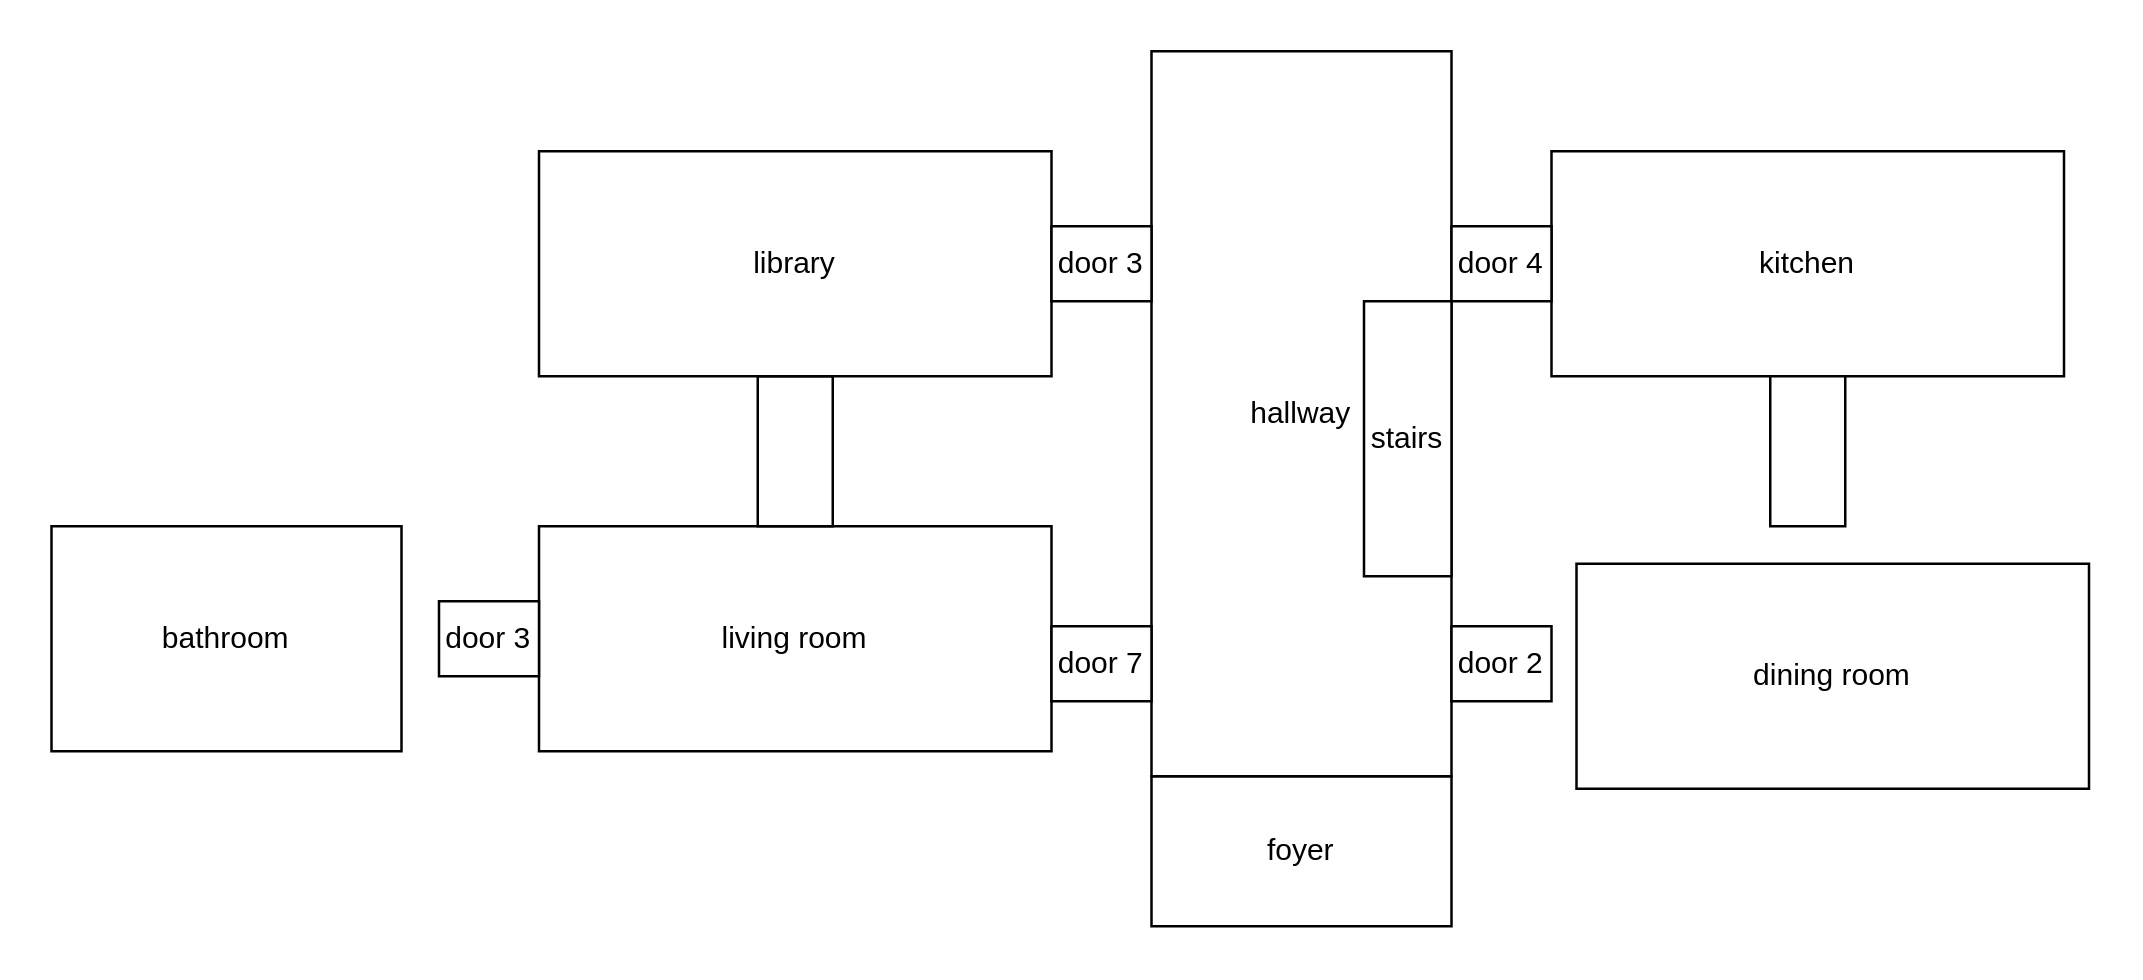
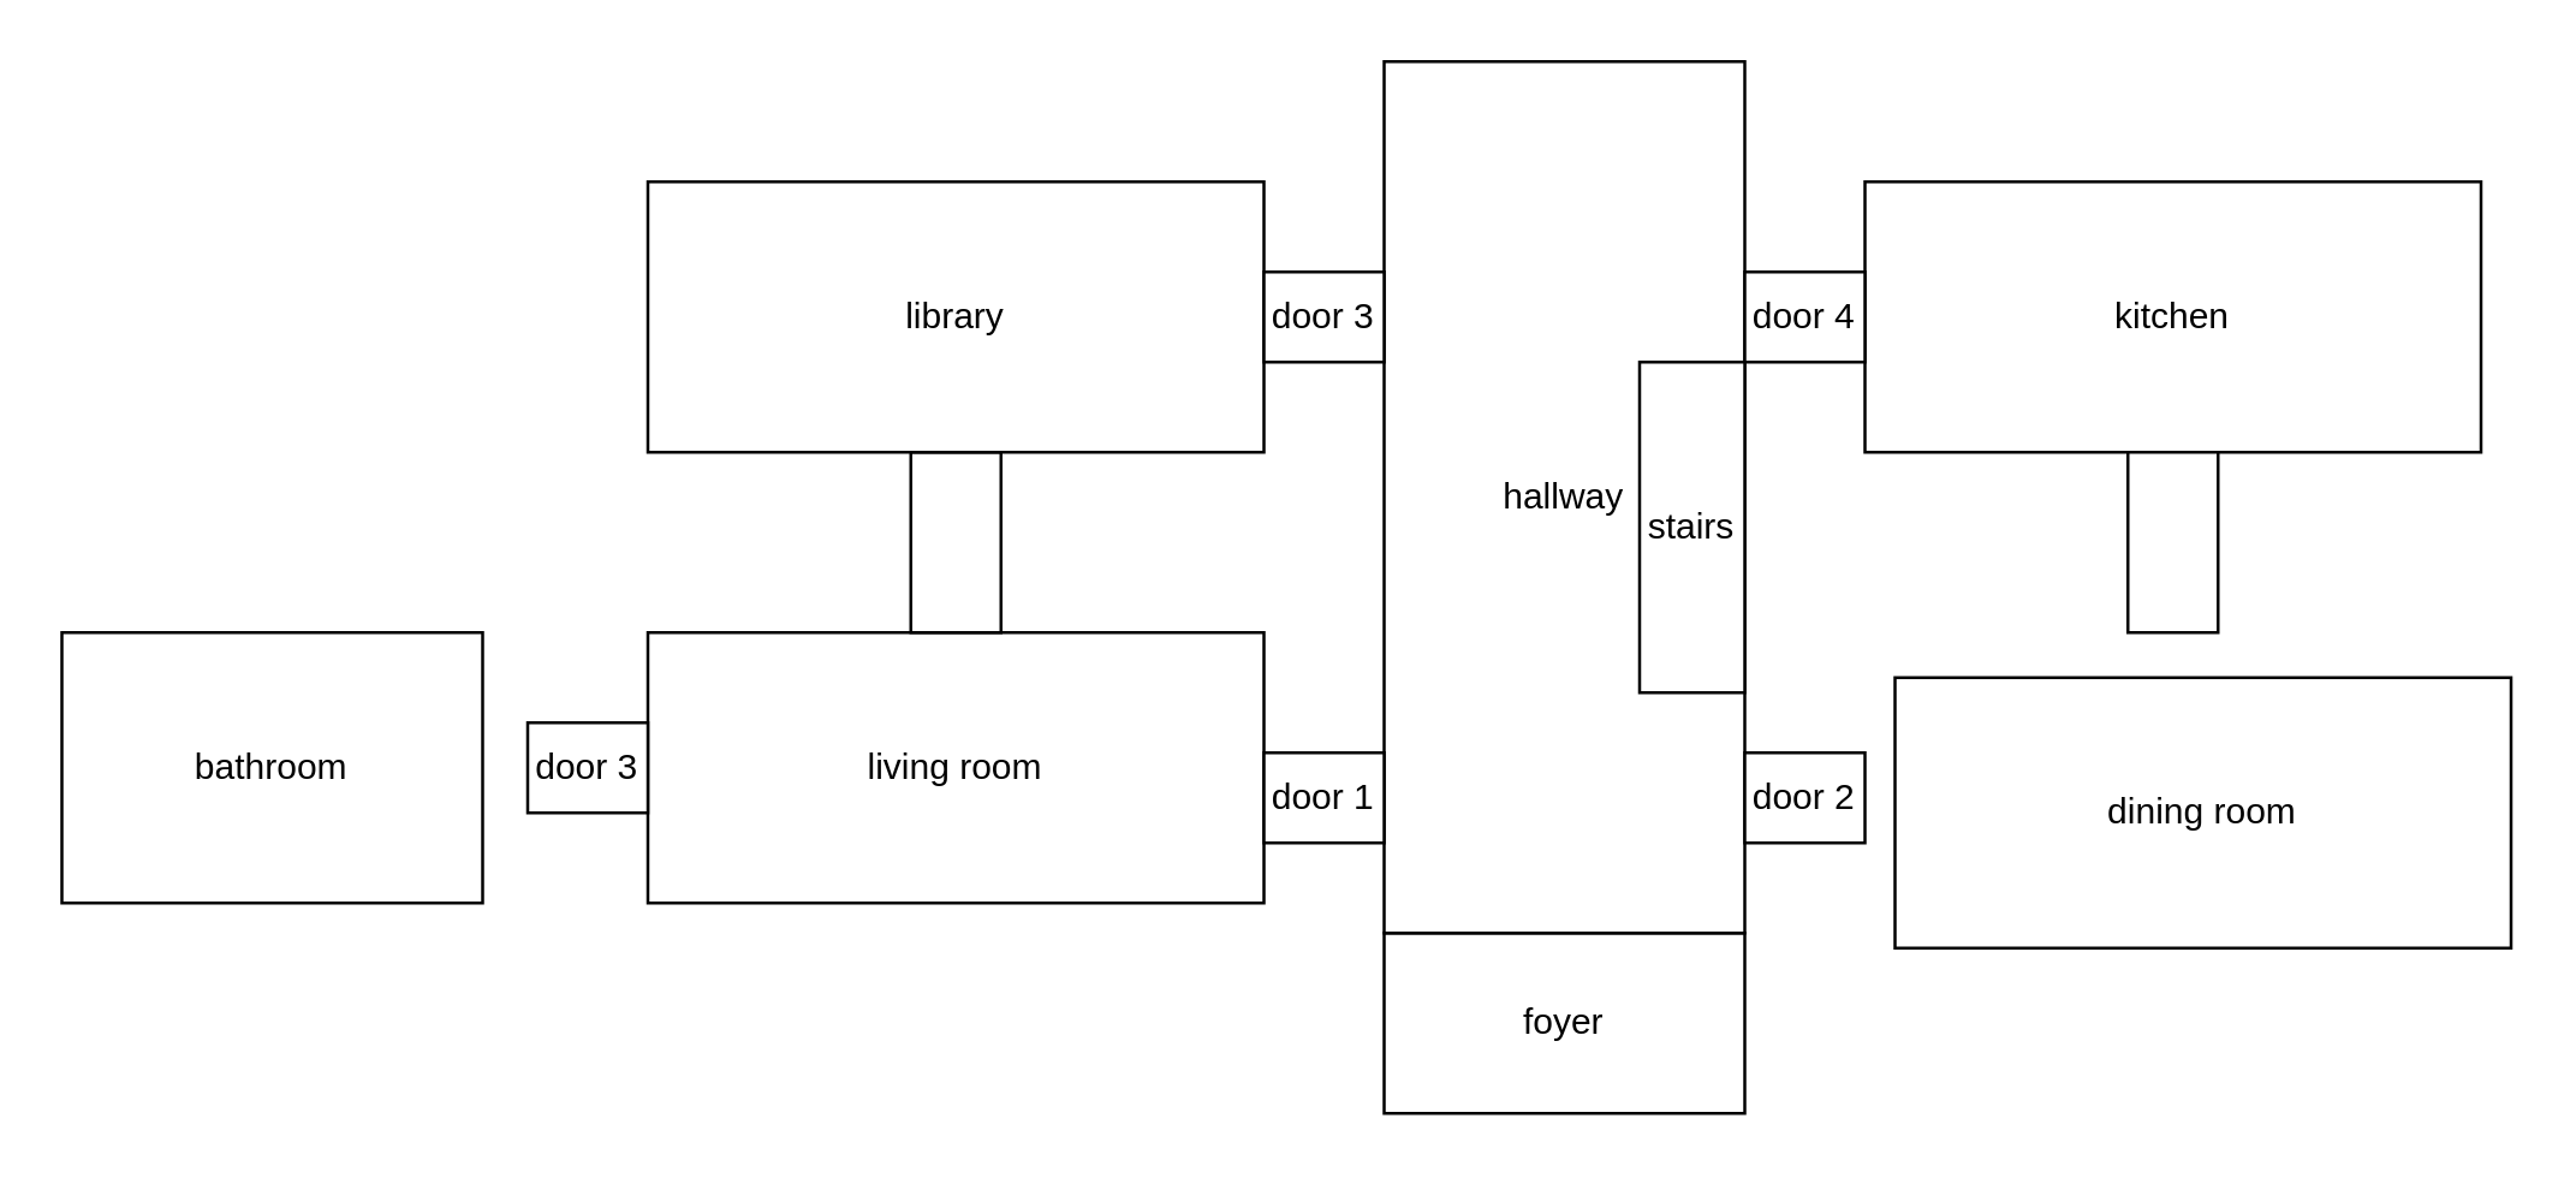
  <mxCell id="0" />
  <mxCell id="1" parent="0" />
  <mxCell id="2" value="foyer" style="rounded=0;whiteSpace=wrap;html=1;" vertex="1" parent="1"><mxGeometry x="460" y="310" width="120" height="60" as="geometry" /></mxCell>
  <mxCell id="3" value="living room" style="rounded=0;whiteSpace=wrap;html=1;" vertex="1" parent="1"><mxGeometry x="215" y="210" width="205" height="90" as="geometry" /></mxCell>
  <mxCell id="4" value="dining room" style="rounded=0;whiteSpace=wrap;html=1;" vertex="1" parent="1"><mxGeometry x="630" y="225" width="205" height="90" as="geometry" /></mxCell>
  <mxCell id="5" value="hallway" style="rounded=0;whiteSpace=wrap;html=1;" vertex="1" parent="1"><mxGeometry x="460" y="20" width="120" height="290" as="geometry" /></mxCell>
  <mxCell id="6" value="kitchen" style="rounded=0;whiteSpace=wrap;html=1;" vertex="1" parent="1"><mxGeometry x="620" y="60" width="205" height="90" as="geometry" /></mxCell>
  <mxCell id="7" value="" style="rounded=0;whiteSpace=wrap;html=1;" vertex="1" parent="1"><mxGeometry x="707.5" y="150" width="30" height="60" as="geometry" /></mxCell>
  <mxCell id="8" value="door 2" style="rounded=0;whiteSpace=wrap;html=1;" vertex="1" parent="1"><mxGeometry x="580" y="250" width="40" height="30" as="geometry" /></mxCell>
- <mxCell id="9" value="door 7" style="rounded=0;whiteSpace=wrap;html=1;" vertex="1" parent="1"><mxGeometry x="420" y="250" width="40" height="30" as="geometry" /></mxCell>
+ <mxCell id="9" value="door 1" style="rounded=0;whiteSpace=wrap;html=1;" vertex="1" parent="1"><mxGeometry x="420" y="250" width="40" height="30" as="geometry" /></mxCell>
  <mxCell id="10" value="" style="rounded=0;whiteSpace=wrap;html=1;" vertex="1" parent="1"><mxGeometry x="302.5" y="150" width="30" height="60" as="geometry" /></mxCell>
  <mxCell id="11" value="door 4" style="rounded=0;whiteSpace=wrap;html=1;" vertex="1" parent="1"><mxGeometry x="580" y="90" width="40" height="30" as="geometry" /></mxCell>
  <mxCell id="12" value="library" style="rounded=0;whiteSpace=wrap;html=1;" vertex="1" parent="1"><mxGeometry x="215" y="60" width="205" height="90" as="geometry" /></mxCell>
  <mxCell id="13" value="door 3" style="rounded=0;whiteSpace=wrap;html=1;" vertex="1" parent="1"><mxGeometry x="420" y="90" width="40" height="30" as="geometry" /></mxCell>
  <mxCell id="14" value="door 3" style="rounded=0;whiteSpace=wrap;html=1;" vertex="1" parent="1"><mxGeometry x="175" y="240" width="40" height="30" as="geometry" /></mxCell>
  <mxCell id="15" value="stairs" style="rounded=0;whiteSpace=wrap;html=1;" vertex="1" parent="1"><mxGeometry x="545" y="120" width="35" height="110" as="geometry" /></mxCell>
  <mxCell id="16" value="bathroom" style="rounded=0;whiteSpace=wrap;html=1;" vertex="1" parent="1"><mxGeometry x="20" y="210" width="140" height="90" as="geometry" /></mxCell>
